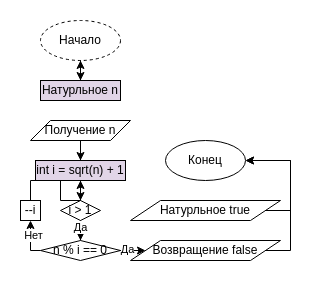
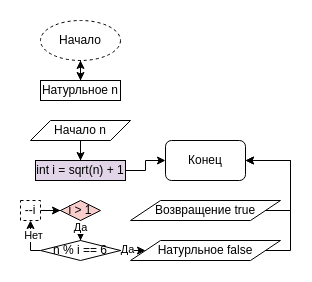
  <mxCell id="0" />
  <mxCell id="1" parent="0" />
  <mxCell id="2" style="edgeStyle=orthogonalEdgeStyle;rounded=0;orthogonalLoop=1;jettySize=auto;html=1;entryX=0.5;entryY=0;entryDx=0;entryDy=0;" edge="1" parent="1" source="3"><mxGeometry relative="1" as="geometry"><mxPoint x="80" y="80" as="targetPoint" /></mxGeometry></mxCell>
  <mxCell id="3" value="Начало" style="ellipse;whiteSpace=wrap;html=1;dashed=1;" vertex="1" parent="1"><mxGeometry x="40" y="20" width="80" height="40" as="geometry" /></mxCell>
- <mxCell id="4" value="Конец" style="ellipse;whiteSpace=wrap;html=1;" vertex="1" parent="1"><mxGeometry x="165" y="140" width="80" height="40" as="geometry" /></mxCell>
+ <mxCell id="4" value="Конец" style="whiteSpace=wrap;html=1;rounded=1;" vertex="1" parent="1"><mxGeometry x="165" y="140" width="80" height="40" as="geometry" /></mxCell>
  <mxCell id="5" style="edgeStyle=orthogonalEdgeStyle;rounded=0;orthogonalLoop=1;jettySize=auto;html=1;" edge="1" parent="1" source="6" target="3"><mxGeometry relative="1" as="geometry" /></mxCell>
- <mxCell id="6" value="Натурльное n" style="rounded=0;whiteSpace=wrap;html=1;fillColor=#e1d5e7;" vertex="1" parent="1"><mxGeometry x="40" y="80" width="80" height="20" as="geometry" /></mxCell>
+ <mxCell id="6" value="Натурльное n" style="rounded=0;whiteSpace=wrap;html=1;" vertex="1" parent="1"><mxGeometry x="40" y="80" width="80" height="20" as="geometry" /></mxCell>
  <mxCell id="7" style="edgeStyle=orthogonalEdgeStyle;rounded=0;orthogonalLoop=1;jettySize=auto;html=1;" edge="1" parent="1" source="8" target="10"><mxGeometry relative="1" as="geometry" /></mxCell>
- <mxCell id="8" value="Получение n" style="shape=parallelogram;perimeter=parallelogramPerimeter;whiteSpace=wrap;html=1;" vertex="1" parent="1"><mxGeometry x="30" y="120" width="100" height="20" as="geometry" /></mxCell>
- <mxCell id="9" style="edgeStyle=orthogonalEdgeStyle;rounded=0;orthogonalLoop=1;jettySize=auto;html=1;entryX=0.5;entryY=0;entryDx=0;entryDy=0;" edge="1" parent="1" source="10" target="13"><mxGeometry relative="1" as="geometry" /></mxCell>
+ <mxCell id="8" value="Начало n" style="shape=parallelogram;perimeter=parallelogramPerimeter;whiteSpace=wrap;html=1;" vertex="1" parent="1"><mxGeometry x="30" y="120" width="100" height="20" as="geometry" /></mxCell>
+ <mxCell id="9" style="edgeStyle=orthogonalEdgeStyle;rounded=0;orthogonalLoop=1;jettySize=auto;html=1;" edge="1" parent="1" source="10" target="4"><mxGeometry relative="1" as="geometry" /></mxCell>
  <mxCell id="10" value="int i = sqrt(n) + 1" style="rounded=0;whiteSpace=wrap;html=1;fillColor=#e1d5e7;" vertex="1" parent="1"><mxGeometry x="35" y="160" width="90" height="20" as="geometry" /></mxCell>
  <mxCell id="11" style="edgeStyle=orthogonalEdgeStyle;rounded=0;orthogonalLoop=1;jettySize=auto;html=1;" edge="1" parent="1" source="13" target="18"><mxGeometry relative="1" as="geometry" /></mxCell>
  <mxCell id="12" value="Да" style="edgeLabel;html=1;align=center;verticalAlign=middle;resizable=0;points=[];" vertex="1" connectable="0" parent="11"><mxGeometry x="0.533" y="-1" relative="1" as="geometry"><mxPoint as="offset" /></mxGeometry></mxCell>
- <mxCell id="13" value="i &amp;gt; 1" style="rhombus;whiteSpace=wrap;html=1;" vertex="1" parent="1"><mxGeometry x="60" y="200" width="40" height="20" as="geometry" /></mxCell>
+ <mxCell id="13" value="i &amp;gt; 1" style="rhombus;whiteSpace=wrap;html=1;fillColor=#f8cecc;" vertex="1" parent="1"><mxGeometry x="60" y="200" width="40" height="20" as="geometry" /></mxCell>
  <mxCell id="14" style="edgeStyle=orthogonalEdgeStyle;rounded=0;orthogonalLoop=1;jettySize=auto;html=1;" edge="1" parent="1" source="18" target="20"><mxGeometry relative="1" as="geometry"><mxPoint x="150" y="250" as="targetPoint" /></mxGeometry></mxCell>
  <mxCell id="15" value="Да" style="edgeLabel;html=1;align=center;verticalAlign=middle;resizable=0;points=[];" vertex="1" connectable="0" parent="14"><mxGeometry x="0.558" y="2" relative="1" as="geometry"><mxPoint as="offset" /></mxGeometry></mxCell>
  <mxCell id="16" style="edgeStyle=orthogonalEdgeStyle;rounded=0;orthogonalLoop=1;jettySize=auto;html=1;entryX=0.5;entryY=1;entryDx=0;entryDy=0;" edge="1" parent="1" source="18" target="24"><mxGeometry relative="1" as="geometry"><Array as="points"><mxPoint x="80" y="250" /><mxPoint x="30" y="250" /></Array></mxGeometry></mxCell>
  <mxCell id="17" value="Нет" style="edgeLabel;html=1;align=center;verticalAlign=middle;resizable=0;points=[];" vertex="1" connectable="0" parent="16"><mxGeometry x="0.276" y="-2" relative="1" as="geometry"><mxPoint as="offset" /></mxGeometry></mxCell>
- <mxCell id="18" value="n % i == 0" style="rhombus;whiteSpace=wrap;html=1;" vertex="1" parent="1"><mxGeometry x="40" y="240" width="80" height="20" as="geometry" /></mxCell>
+ <mxCell id="18" value="n % i == 6" style="rhombus;whiteSpace=wrap;html=1;" vertex="1" parent="1"><mxGeometry x="40" y="240" width="80" height="20" as="geometry" /></mxCell>
  <mxCell id="19" style="edgeStyle=orthogonalEdgeStyle;rounded=0;orthogonalLoop=1;jettySize=auto;html=1;entryX=1;entryY=0.5;entryDx=0;entryDy=0;" edge="1" parent="1" source="20" target="4"><mxGeometry relative="1" as="geometry"><Array as="points"><mxPoint x="290" y="250" /><mxPoint x="290" y="160" /></Array></mxGeometry></mxCell>
- <mxCell id="20" value="Возвращение false" style="shape=parallelogram;perimeter=parallelogramPerimeter;whiteSpace=wrap;html=1;" vertex="1" parent="1"><mxGeometry x="130" y="240" width="150" height="20" as="geometry" /></mxCell>
+ <mxCell id="20" value="Натурльное false" style="shape=parallelogram;perimeter=parallelogramPerimeter;whiteSpace=wrap;html=1;" vertex="1" parent="1"><mxGeometry x="130" y="240" width="150" height="20" as="geometry" /></mxCell>
  <mxCell id="21" style="edgeStyle=orthogonalEdgeStyle;rounded=0;orthogonalLoop=1;jettySize=auto;html=1;entryX=1;entryY=0.5;entryDx=0;entryDy=0;" edge="1" parent="1" source="22" target="4"><mxGeometry relative="1" as="geometry"><Array as="points"><mxPoint x="290" y="210" /><mxPoint x="290" y="160" /></Array></mxGeometry></mxCell>
- <mxCell id="22" value="Натурльное true" style="shape=parallelogram;perimeter=parallelogramPerimeter;whiteSpace=wrap;html=1;" vertex="1" parent="1"><mxGeometry x="130" y="200" width="150" height="20" as="geometry" /></mxCell>
- <mxCell id="23" style="edgeStyle=orthogonalEdgeStyle;rounded=0;orthogonalLoop=1;jettySize=auto;html=1;" edge="1" parent="1" source="24" target="10"><mxGeometry relative="1" as="geometry" /></mxCell>
- <mxCell id="24" value="--i" style="rounded=0;whiteSpace=wrap;html=1;" vertex="1" parent="1"><mxGeometry x="20" y="200" width="20" height="20" as="geometry" /></mxCell>
+ <mxCell id="22" value="Возвращение true" style="shape=parallelogram;perimeter=parallelogramPerimeter;whiteSpace=wrap;html=1;" vertex="1" parent="1"><mxGeometry x="130" y="200" width="150" height="20" as="geometry" /></mxCell>
+ <mxCell id="23" style="edgeStyle=orthogonalEdgeStyle;rounded=0;orthogonalLoop=1;jettySize=auto;html=1;" edge="1" parent="1" source="24" target="13"><mxGeometry relative="1" as="geometry" /></mxCell>
+ <mxCell id="24" value="--i" style="rounded=0;whiteSpace=wrap;html=1;dashed=1;" vertex="1" parent="1"><mxGeometry x="20" y="200" width="20" height="20" as="geometry" /></mxCell>
